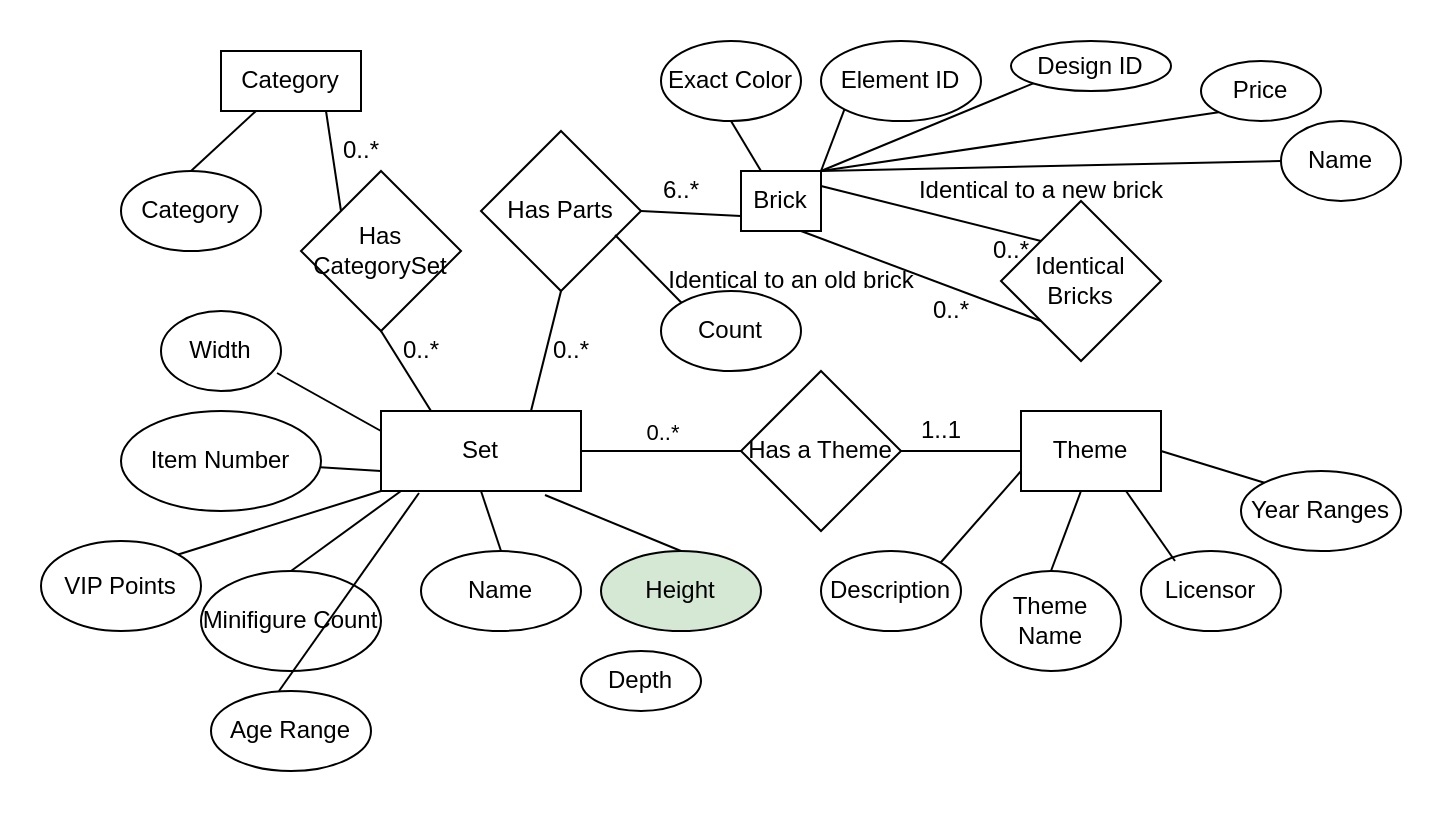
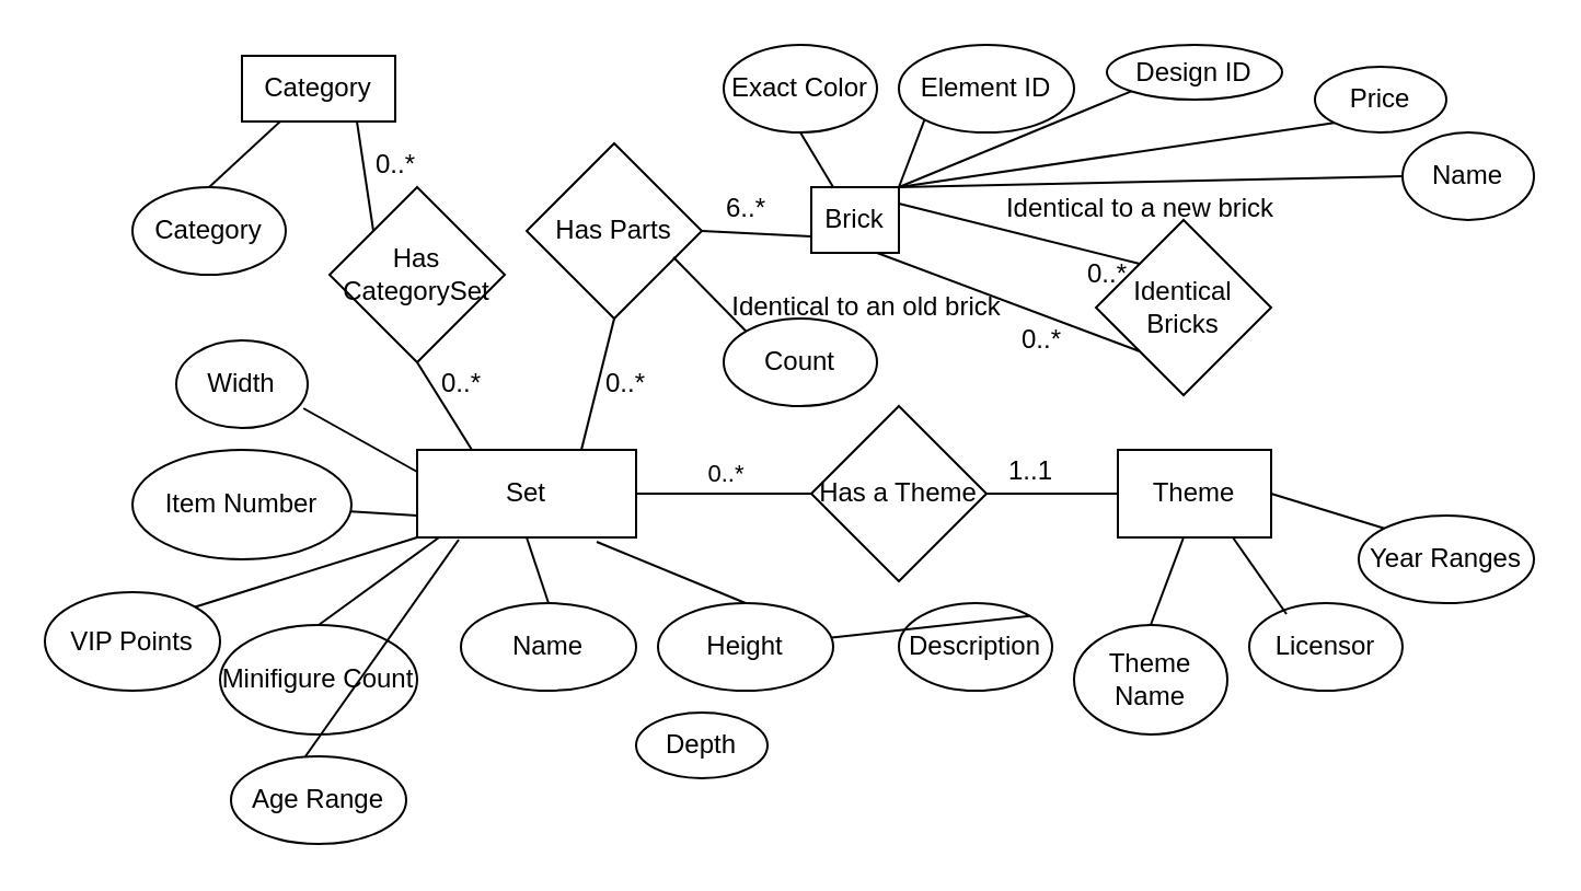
  <mxCell id="0" />
  <mxCell id="1" parent="0" />
  <mxCell id="2" value="Set" style="rounded=0;whiteSpace=wrap;html=1;" parent="1" vertex="1"><mxGeometry x="190" y="205" width="100" height="40" as="geometry" /></mxCell>
  <mxCell id="3" value="Item Number" style="ellipse;whiteSpace=wrap;html=1;" parent="1" vertex="1"><mxGeometry x="60" y="205" width="100" height="50" as="geometry" /></mxCell>
  <mxCell id="4" value="" style="endArrow=none;html=1;rounded=0;entryX=0;entryY=0.75;entryDx=0;entryDy=0;" parent="1" source="3" target="2" edge="1"><mxGeometry width="50" height="50" relative="1" as="geometry"><mxPoint x="190" y="305" as="sourcePoint" /><mxPoint x="240" y="255" as="targetPoint" /></mxGeometry></mxCell>
  <mxCell id="5" value="Minifigure Count" style="ellipse;whiteSpace=wrap;html=1;" parent="1" vertex="1"><mxGeometry x="100" y="285" width="90" height="50" as="geometry" /></mxCell>
  <mxCell id="6" value="" style="endArrow=none;html=1;rounded=0;exitX=0.5;exitY=0;exitDx=0;exitDy=0;" parent="1" source="5" edge="1"><mxGeometry width="50" height="50" relative="1" as="geometry"><mxPoint x="150" y="305" as="sourcePoint" /><mxPoint x="200" y="245" as="targetPoint" /></mxGeometry></mxCell>
  <mxCell id="7" value="Name" style="ellipse;whiteSpace=wrap;html=1;" parent="1" vertex="1"><mxGeometry x="210" y="275" width="80" height="40" as="geometry" /></mxCell>
  <mxCell id="8" value="" style="endArrow=none;html=1;rounded=0;entryX=0.5;entryY=1;entryDx=0;entryDy=0;exitX=0.5;exitY=0;exitDx=0;exitDy=0;" parent="1" source="7" target="2" edge="1"><mxGeometry width="50" height="50" relative="1" as="geometry"><mxPoint x="210" y="295" as="sourcePoint" /><mxPoint x="260" y="245" as="targetPoint" /></mxGeometry></mxCell>
- <mxCell id="9" value="Height" style="ellipse;whiteSpace=wrap;html=1;fillColor=#d5e8d4;" parent="1" vertex="1"><mxGeometry x="300" y="275" width="80" height="40" as="geometry" /></mxCell>
+ <mxCell id="9" value="Height" style="ellipse;whiteSpace=wrap;html=1;" parent="1" vertex="1"><mxGeometry x="300" y="275" width="80" height="40" as="geometry" /></mxCell>
  <mxCell id="10" value="" style="endArrow=none;html=1;rounded=0;entryX=0.82;entryY=1.05;entryDx=0;entryDy=0;entryPerimeter=0;exitX=0.5;exitY=0;exitDx=0;exitDy=0;" parent="1" source="9" target="2" edge="1"><mxGeometry width="50" height="50" relative="1" as="geometry"><mxPoint x="320" y="275" as="sourcePoint" /><mxPoint x="370" y="225" as="targetPoint" /></mxGeometry></mxCell>
  <mxCell id="11" value="Age Range" style="ellipse;whiteSpace=wrap;html=1;" parent="1" vertex="1"><mxGeometry x="105" y="345" width="80" height="40" as="geometry" /></mxCell>
  <mxCell id="12" value="" style="endArrow=none;html=1;rounded=0;entryX=0.19;entryY=1.025;entryDx=0;entryDy=0;entryPerimeter=0;exitX=0.425;exitY=0;exitDx=0;exitDy=0;exitPerimeter=0;" parent="1" source="11" target="2" edge="1"><mxGeometry width="50" height="50" relative="1" as="geometry"><mxPoint x="180" y="335" as="sourcePoint" /><mxPoint x="230" y="285" as="targetPoint" /></mxGeometry></mxCell>
  <mxCell id="13" value="Depth" style="ellipse;whiteSpace=wrap;html=1;" parent="1" vertex="1"><mxGeometry x="290" y="325" width="60" height="30" as="geometry" /></mxCell>
  <mxCell id="14" value="VIP Points" style="ellipse;whiteSpace=wrap;html=1;" parent="1" vertex="1"><mxGeometry x="20" y="270" width="80" height="45" as="geometry" /></mxCell>
  <mxCell id="15" value="" style="endArrow=none;html=1;rounded=0;entryX=0;entryY=1;entryDx=0;entryDy=0;exitX=1;exitY=0;exitDx=0;exitDy=0;" parent="1" source="14" target="2" edge="1"><mxGeometry width="50" height="50" relative="1" as="geometry"><mxPoint x="90" y="285" as="sourcePoint" /><mxPoint x="120" y="265" as="targetPoint" /></mxGeometry></mxCell>
  <mxCell id="16" value="Has a Theme" style="rhombus;whiteSpace=wrap;html=1;" parent="1" vertex="1"><mxGeometry x="370" y="185" width="80" height="80" as="geometry" /></mxCell>
  <mxCell id="17" value="" style="endArrow=none;html=1;rounded=0;exitX=1;exitY=0.5;exitDx=0;exitDy=0;" parent="1" source="2" edge="1"><mxGeometry width="50" height="50" relative="1" as="geometry"><mxPoint x="310" y="245" as="sourcePoint" /><mxPoint x="370" y="225" as="targetPoint" /></mxGeometry></mxCell>
  <mxCell id="18" value="0..*" style="edgeLabel;html=1;align=center;verticalAlign=middle;resizable=0;points=[];" parent="17" vertex="1" connectable="0"><mxGeometry x="-0.123" y="-5" relative="1" as="geometry"><mxPoint x="5" y="-15" as="offset" /></mxGeometry></mxCell>
  <mxCell id="19" value="" style="endArrow=none;html=1;rounded=0;" parent="1" edge="1"><mxGeometry width="50" height="50" relative="1" as="geometry"><mxPoint x="450" y="225" as="sourcePoint" /><mxPoint x="510" y="225" as="targetPoint" /></mxGeometry></mxCell>
  <mxCell id="20" value="1..1" style="text;html=1;align=center;verticalAlign=middle;resizable=0;points=[];autosize=1;strokeColor=none;fillColor=none;" parent="1" vertex="1"><mxGeometry x="450" y="205" width="40" height="20" as="geometry" /></mxCell>
  <mxCell id="21" value="Theme" style="rounded=0;whiteSpace=wrap;html=1;" parent="1" vertex="1"><mxGeometry x="510" y="205" width="70" height="40" as="geometry" /></mxCell>
  <mxCell id="22" value="Theme Name" style="ellipse;whiteSpace=wrap;html=1;" parent="1" vertex="1"><mxGeometry x="490" y="285" width="70" height="50" as="geometry" /></mxCell>
  <mxCell id="23" value="" style="endArrow=none;html=1;rounded=0;exitX=0.5;exitY=0;exitDx=0;exitDy=0;" parent="1" source="22" edge="1"><mxGeometry width="50" height="50" relative="1" as="geometry"><mxPoint x="490" y="285" as="sourcePoint" /><mxPoint x="540" y="245" as="targetPoint" /></mxGeometry></mxCell>
  <mxCell id="24" value="Description" style="ellipse;whiteSpace=wrap;html=1;" parent="1" vertex="1"><mxGeometry x="410" y="275" width="70" height="40" as="geometry" /></mxCell>
  <mxCell id="25" value="Width" style="ellipse;whiteSpace=wrap;html=1;" parent="1" vertex="1"><mxGeometry x="80" y="155" width="60" height="40" as="geometry" /></mxCell>
  <mxCell id="26" value="" style="endArrow=none;html=1;rounded=0;entryX=0;entryY=0.25;entryDx=0;entryDy=0;exitX=0.967;exitY=0.775;exitDx=0;exitDy=0;exitPerimeter=0;" parent="1" source="25" target="2" edge="1"><mxGeometry width="50" height="50" relative="1" as="geometry"><mxPoint x="130" y="185" as="sourcePoint" /><mxPoint x="180" y="135" as="targetPoint" /></mxGeometry></mxCell>
- <mxCell id="27" value="" style="endArrow=none;html=1;rounded=0;entryX=0;entryY=0.75;entryDx=0;entryDy=0;exitX=1;exitY=0;exitDx=0;exitDy=0;" parent="1" source="24" target="21" edge="1"><mxGeometry width="50" height="50" relative="1" as="geometry"><mxPoint x="460" y="295" as="sourcePoint" /><mxPoint x="510" y="245" as="targetPoint" /></mxGeometry></mxCell>
+ <mxCell id="27" value="" style="endArrow=none;html=1;rounded=0;exitX=1;exitY=0;exitDx=0;exitDy=0;" parent="1" source="24" target="9" edge="1"><mxGeometry width="50" height="50" relative="1" as="geometry"><mxPoint x="460" y="295" as="sourcePoint" /><mxPoint x="510" y="245" as="targetPoint" /></mxGeometry></mxCell>
  <mxCell id="28" value="Licensor" style="ellipse;whiteSpace=wrap;html=1;" parent="1" vertex="1"><mxGeometry x="570" y="275" width="70" height="40" as="geometry" /></mxCell>
  <mxCell id="29" value="" style="endArrow=none;html=1;rounded=0;entryX=0.75;entryY=1;entryDx=0;entryDy=0;exitX=0.243;exitY=0.125;exitDx=0;exitDy=0;exitPerimeter=0;" parent="1" source="28" target="21" edge="1"><mxGeometry width="50" height="50" relative="1" as="geometry"><mxPoint x="600" y="275" as="sourcePoint" /><mxPoint x="650" y="225" as="targetPoint" /></mxGeometry></mxCell>
  <mxCell id="30" value="Year Ranges" style="ellipse;whiteSpace=wrap;html=1;" parent="1" vertex="1"><mxGeometry x="620" y="235" width="80" height="40" as="geometry" /></mxCell>
  <mxCell id="31" value="" style="endArrow=none;html=1;rounded=0;entryX=1;entryY=0.5;entryDx=0;entryDy=0;exitX=0;exitY=0;exitDx=0;exitDy=0;" parent="1" source="30" target="21" edge="1"><mxGeometry width="50" height="50" relative="1" as="geometry"><mxPoint x="610" y="235" as="sourcePoint" /><mxPoint x="660" y="185" as="targetPoint" /></mxGeometry></mxCell>
  <mxCell id="32" value="Has CategorySet" style="rhombus;whiteSpace=wrap;html=1;" parent="1" vertex="1"><mxGeometry x="150" y="85" width="80" height="80" as="geometry" /></mxCell>
  <mxCell id="33" value="Has Parts" style="rhombus;whiteSpace=wrap;html=1;" parent="1" vertex="1"><mxGeometry x="240" y="65" width="80" height="80" as="geometry" /></mxCell>
  <mxCell id="34" value="" style="endArrow=none;html=1;rounded=0;entryX=0.5;entryY=1;entryDx=0;entryDy=0;exitX=0.25;exitY=0;exitDx=0;exitDy=0;" parent="1" source="2" target="32" edge="1"><mxGeometry width="50" height="50" relative="1" as="geometry"><mxPoint x="210" y="205" as="sourcePoint" /><mxPoint x="260" y="155" as="targetPoint" /></mxGeometry></mxCell>
  <mxCell id="35" value="Category" style="rounded=0;whiteSpace=wrap;html=1;" parent="1" vertex="1"><mxGeometry x="110" y="25" width="70" height="30" as="geometry" /></mxCell>
  <mxCell id="36" value="" style="endArrow=none;html=1;rounded=0;entryX=0.75;entryY=1;entryDx=0;entryDy=0;exitX=0;exitY=0;exitDx=0;exitDy=0;" parent="1" source="32" target="35" edge="1"><mxGeometry width="50" height="50" relative="1" as="geometry"><mxPoint x="130" y="115" as="sourcePoint" /><mxPoint x="180" y="65" as="targetPoint" /></mxGeometry></mxCell>
  <mxCell id="37" value="Category" style="ellipse;whiteSpace=wrap;html=1;" parent="1" vertex="1"><mxGeometry x="60" y="85" width="70" height="40" as="geometry" /></mxCell>
  <mxCell id="38" value="" style="endArrow=none;html=1;rounded=0;entryX=0.25;entryY=1;entryDx=0;entryDy=0;exitX=0.5;exitY=0;exitDx=0;exitDy=0;" parent="1" source="37" target="35" edge="1"><mxGeometry width="50" height="50" relative="1" as="geometry"><mxPoint x="90" y="85" as="sourcePoint" /><mxPoint x="120" y="55" as="targetPoint" /></mxGeometry></mxCell>
  <mxCell id="39" value="0..*" style="text;html=1;align=center;verticalAlign=middle;resizable=0;points=[];autosize=1;strokeColor=none;fillColor=none;" parent="1" vertex="1"><mxGeometry x="195" y="165" width="30" height="20" as="geometry" /></mxCell>
  <mxCell id="40" value="0..*" style="text;html=1;align=center;verticalAlign=middle;resizable=0;points=[];autosize=1;strokeColor=none;fillColor=none;" parent="1" vertex="1"><mxGeometry x="165" y="65" width="30" height="20" as="geometry" /></mxCell>
  <mxCell id="41" value="" style="endArrow=none;html=1;rounded=0;entryX=0.5;entryY=1;entryDx=0;entryDy=0;exitX=0.75;exitY=0;exitDx=0;exitDy=0;" parent="1" source="2" target="33" edge="1"><mxGeometry width="50" height="50" relative="1" as="geometry"><mxPoint x="260" y="205" as="sourcePoint" /><mxPoint x="310" y="155" as="targetPoint" /></mxGeometry></mxCell>
  <mxCell id="42" value="0..*" style="text;html=1;align=center;verticalAlign=middle;resizable=0;points=[];autosize=1;strokeColor=none;fillColor=none;" parent="1" vertex="1"><mxGeometry x="270" y="165" width="30" height="20" as="geometry" /></mxCell>
  <mxCell id="43" value="Count" style="ellipse;whiteSpace=wrap;html=1;" parent="1" vertex="1"><mxGeometry x="330" y="145" width="70" height="40" as="geometry" /></mxCell>
  <mxCell id="44" value="" style="endArrow=none;html=1;rounded=0;entryX=0.838;entryY=0.65;entryDx=0;entryDy=0;entryPerimeter=0;exitX=0;exitY=0;exitDx=0;exitDy=0;" parent="1" source="43" target="33" edge="1"><mxGeometry width="50" height="50" relative="1" as="geometry"><mxPoint x="300" y="175" as="sourcePoint" /><mxPoint x="350" y="125" as="targetPoint" /></mxGeometry></mxCell>
  <mxCell id="45" value="Brick" style="rounded=0;whiteSpace=wrap;html=1;" parent="1" vertex="1"><mxGeometry x="370" y="85" width="40" height="30" as="geometry" /></mxCell>
  <mxCell id="46" value="" style="endArrow=none;html=1;rounded=0;entryX=0;entryY=0.75;entryDx=0;entryDy=0;" parent="1" target="45" edge="1"><mxGeometry width="50" height="50" relative="1" as="geometry"><mxPoint x="320" y="105" as="sourcePoint" /><mxPoint x="360" y="105" as="targetPoint" /></mxGeometry></mxCell>
  <mxCell id="47" value="Exact Color" style="ellipse;whiteSpace=wrap;html=1;" parent="1" vertex="1"><mxGeometry x="330" y="20" width="70" height="40" as="geometry" /></mxCell>
  <mxCell id="48" value="Element ID" style="ellipse;whiteSpace=wrap;html=1;" parent="1" vertex="1"><mxGeometry x="410" y="20" width="80" height="40" as="geometry" /></mxCell>
  <mxCell id="49" value="Design ID" style="ellipse;whiteSpace=wrap;html=1;" parent="1" vertex="1"><mxGeometry x="505" y="20" width="80" height="25" as="geometry" /></mxCell>
  <mxCell id="50" value="Price" style="ellipse;whiteSpace=wrap;html=1;" parent="1" vertex="1"><mxGeometry x="600" y="30" width="60" height="30" as="geometry" /></mxCell>
  <mxCell id="51" value="Name" style="ellipse;whiteSpace=wrap;html=1;" parent="1" vertex="1"><mxGeometry x="640" y="60" width="60" height="40" as="geometry" /></mxCell>
  <mxCell id="52" value="Identical&lt;br&gt;Bricks" style="rhombus;whiteSpace=wrap;html=1;" parent="1" vertex="1"><mxGeometry x="500" y="100" width="80" height="80" as="geometry" /></mxCell>
  <mxCell id="53" value="" style="endArrow=none;html=1;rounded=0;entryX=0.5;entryY=1;entryDx=0;entryDy=0;" parent="1" target="47" edge="1"><mxGeometry width="50" height="50" relative="1" as="geometry"><mxPoint x="380" y="85" as="sourcePoint" /><mxPoint x="450" y="65" as="targetPoint" /></mxGeometry></mxCell>
  <mxCell id="54" value="" style="endArrow=none;html=1;rounded=0;entryX=1;entryY=0.25;entryDx=0;entryDy=0;exitX=0;exitY=0;exitDx=0;exitDy=0;" parent="1" source="52" target="45" edge="1"><mxGeometry width="50" height="50" relative="1" as="geometry"><mxPoint x="470" y="145" as="sourcePoint" /><mxPoint x="520" y="95" as="targetPoint" /></mxGeometry></mxCell>
  <mxCell id="55" value="" style="endArrow=none;html=1;rounded=0;entryX=0;entryY=1;entryDx=0;entryDy=0;exitX=0.75;exitY=1;exitDx=0;exitDy=0;" parent="1" source="45" target="52" edge="1"><mxGeometry width="50" height="50" relative="1" as="geometry"><mxPoint x="450" y="205" as="sourcePoint" /><mxPoint x="500" y="155" as="targetPoint" /></mxGeometry></mxCell>
  <mxCell id="56" value="" style="endArrow=none;html=1;rounded=0;exitX=1;exitY=0;exitDx=0;exitDy=0;entryX=0;entryY=1;entryDx=0;entryDy=0;" parent="1" source="45" target="48" edge="1"><mxGeometry width="50" height="50" relative="1" as="geometry"><mxPoint x="480" y="105" as="sourcePoint" /><mxPoint x="530" y="55" as="targetPoint" /></mxGeometry></mxCell>
  <mxCell id="57" value="" style="endArrow=none;html=1;rounded=0;exitX=1;exitY=0;exitDx=0;exitDy=0;entryX=0;entryY=1;entryDx=0;entryDy=0;" parent="1" source="45" target="49" edge="1"><mxGeometry width="50" height="50" relative="1" as="geometry"><mxPoint x="450" y="105" as="sourcePoint" /><mxPoint x="500" y="55" as="targetPoint" /></mxGeometry></mxCell>
  <mxCell id="58" value="" style="endArrow=none;html=1;rounded=0;exitX=1;exitY=0;exitDx=0;exitDy=0;entryX=0;entryY=1;entryDx=0;entryDy=0;" parent="1" source="45" target="50" edge="1"><mxGeometry width="50" height="50" relative="1" as="geometry"><mxPoint x="500" y="115" as="sourcePoint" /><mxPoint x="550" y="65" as="targetPoint" /></mxGeometry></mxCell>
  <mxCell id="59" value="" style="endArrow=none;html=1;rounded=0;entryX=0;entryY=0.5;entryDx=0;entryDy=0;exitX=1;exitY=0;exitDx=0;exitDy=0;" parent="1" source="45" target="51" edge="1"><mxGeometry width="50" height="50" relative="1" as="geometry"><mxPoint x="470" y="125" as="sourcePoint" /><mxPoint x="520" y="75" as="targetPoint" /></mxGeometry></mxCell>
  <mxCell id="60" value="6..*" style="text;html=1;align=center;verticalAlign=middle;resizable=0;points=[];autosize=1;strokeColor=none;fillColor=none;" parent="1" vertex="1"><mxGeometry x="325" y="85" width="30" height="20" as="geometry" /></mxCell>
  <mxCell id="61" value="0..*" style="text;html=1;align=center;verticalAlign=middle;resizable=0;points=[];autosize=1;strokeColor=none;fillColor=none;" parent="1" vertex="1"><mxGeometry x="490" y="115" width="30" height="20" as="geometry" /></mxCell>
  <mxCell id="62" value="0..*" style="text;html=1;align=center;verticalAlign=middle;resizable=0;points=[];autosize=1;strokeColor=none;fillColor=none;" parent="1" vertex="1"><mxGeometry x="460" y="145" width="30" height="20" as="geometry" /></mxCell>
  <mxCell id="63" value="Identical to a new brick" style="text;html=1;align=center;verticalAlign=middle;resizable=0;points=[];autosize=1;strokeColor=none;fillColor=none;" parent="1" vertex="1"><mxGeometry x="450" y="85" width="140" height="20" as="geometry" /></mxCell>
  <mxCell id="64" value="Identical to an old brick" style="text;html=1;align=center;verticalAlign=middle;resizable=0;points=[];autosize=1;strokeColor=none;fillColor=none;" parent="1" vertex="1"><mxGeometry x="325" y="130" width="140" height="20" as="geometry" /></mxCell>
